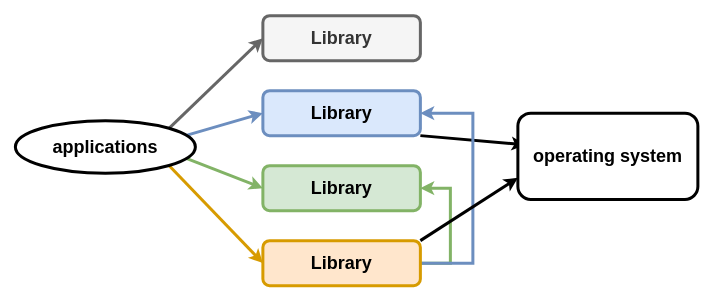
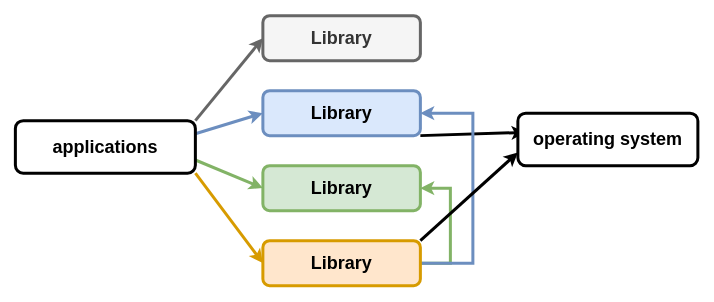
  <mxCell id="0" />
  <mxCell id="1" parent="0" />
  <mxCell id="2" value="&lt;b&gt;&lt;font style=&quot;font-size: 24px;&quot;&gt;Library&lt;/font&gt;&lt;/b&gt;" style="rounded=1;whiteSpace=wrap;html=1;strokeWidth=4;fillColor=#f5f5f5;fontColor=#333333;strokeColor=#666666;" vertex="1" parent="1"><mxGeometry x="350" y="20" width="210" height="60" as="geometry" /></mxCell>
  <mxCell id="3" style="edgeStyle=none;rounded=0;orthogonalLoop=1;jettySize=auto;html=1;exitX=1;exitY=1;exitDx=0;exitDy=0;entryX=0.042;entryY=0.367;entryDx=0;entryDy=0;entryPerimeter=0;strokeWidth=4;fontSize=24;" edge="1" parent="1" source="4" target="10"><mxGeometry relative="1" as="geometry" /></mxCell>
  <mxCell id="4" value="&lt;b&gt;&lt;font style=&quot;font-size: 24px;&quot;&gt;Library&lt;/font&gt;&lt;/b&gt;" style="rounded=1;whiteSpace=wrap;html=1;strokeWidth=4;fillColor=#dae8fc;strokeColor=#6c8ebf;" vertex="1" parent="1"><mxGeometry x="350" y="120" width="210" height="60" as="geometry" /></mxCell>
  <mxCell id="5" value="&lt;b&gt;&lt;font style=&quot;font-size: 24px;&quot;&gt;Library&lt;/font&gt;&lt;/b&gt;" style="rounded=1;whiteSpace=wrap;html=1;strokeWidth=4;fillColor=#d5e8d4;strokeColor=#82b366;" vertex="1" parent="1"><mxGeometry x="350" y="220" width="210" height="60" as="geometry" /></mxCell>
  <mxCell id="6" style="edgeStyle=orthogonalEdgeStyle;rounded=0;orthogonalLoop=1;jettySize=auto;html=1;entryX=1;entryY=0.5;entryDx=0;entryDy=0;strokeWidth=4;fontSize=24;exitX=1;exitY=0.5;exitDx=0;exitDy=0;fillColor=#d5e8d4;strokeColor=#82b366;" edge="1" parent="1" source="9" target="5"><mxGeometry relative="1" as="geometry"><Array as="points"><mxPoint x="600" y="350" /><mxPoint x="600" y="250" /></Array></mxGeometry></mxCell>
  <mxCell id="7" style="edgeStyle=orthogonalEdgeStyle;rounded=0;orthogonalLoop=1;jettySize=auto;html=1;exitX=1;exitY=0.5;exitDx=0;exitDy=0;entryX=1;entryY=0.5;entryDx=0;entryDy=0;strokeWidth=4;fontSize=24;fillColor=#dae8fc;strokeColor=#6c8ebf;" edge="1" parent="1" source="9" target="4"><mxGeometry relative="1" as="geometry"><Array as="points"><mxPoint x="630" y="350" /><mxPoint x="630" y="150" /></Array></mxGeometry></mxCell>
  <mxCell id="8" style="edgeStyle=none;rounded=0;orthogonalLoop=1;jettySize=auto;html=1;exitX=1;exitY=0;exitDx=0;exitDy=0;entryX=0;entryY=0.75;entryDx=0;entryDy=0;strokeWidth=4;fontSize=24;" edge="1" parent="1" source="9" target="10"><mxGeometry relative="1" as="geometry" /></mxCell>
  <mxCell id="9" value="&lt;b&gt;&lt;font style=&quot;font-size: 24px;&quot;&gt;Library&lt;/font&gt;&lt;/b&gt;" style="rounded=1;whiteSpace=wrap;html=1;strokeWidth=4;fillColor=#ffe6cc;strokeColor=#d79b00;" vertex="1" parent="1"><mxGeometry x="350" y="320" width="210" height="60" as="geometry" /></mxCell>
- <mxCell id="10" value="&lt;b&gt;operating system&lt;br&gt;&lt;/b&gt;" style="rounded=1;whiteSpace=wrap;html=1;strokeWidth=4;fontSize=24;" vertex="1" parent="1"><mxGeometry x="690" y="150" width="240" height="115" as="geometry" /></mxCell>
+ <mxCell id="10" value="&lt;b&gt;operating system&lt;br&gt;&lt;/b&gt;" style="rounded=1;whiteSpace=wrap;html=1;strokeWidth=4;fontSize=24;" vertex="1" parent="1"><mxGeometry x="690" y="150" width="240" height="70" as="geometry" /></mxCell>
  <mxCell id="11" style="rounded=0;orthogonalLoop=1;jettySize=auto;html=1;exitX=1;exitY=0;exitDx=0;exitDy=0;entryX=0;entryY=0.5;entryDx=0;entryDy=0;strokeWidth=4;fillColor=#f5f5f5;strokeColor=#666666;" edge="1" parent="1" source="15" target="2"><mxGeometry relative="1" as="geometry" /></mxCell>
  <mxCell id="12" style="edgeStyle=none;rounded=0;orthogonalLoop=1;jettySize=auto;html=1;exitX=1;exitY=0.25;exitDx=0;exitDy=0;entryX=0;entryY=0.5;entryDx=0;entryDy=0;strokeWidth=4;fillColor=#dae8fc;strokeColor=#6c8ebf;" edge="1" parent="1" source="15" target="4"><mxGeometry relative="1" as="geometry" /></mxCell>
  <mxCell id="13" style="edgeStyle=none;rounded=0;orthogonalLoop=1;jettySize=auto;html=1;exitX=1;exitY=0.75;exitDx=0;exitDy=0;entryX=0;entryY=0.5;entryDx=0;entryDy=0;strokeWidth=4;fillColor=#d5e8d4;strokeColor=#82b366;" edge="1" parent="1" source="15" target="5"><mxGeometry relative="1" as="geometry" /></mxCell>
  <mxCell id="14" style="edgeStyle=none;rounded=0;orthogonalLoop=1;jettySize=auto;html=1;exitX=1;exitY=1;exitDx=0;exitDy=0;entryX=0;entryY=0.5;entryDx=0;entryDy=0;strokeWidth=4;fillColor=#ffe6cc;strokeColor=#d79b00;" edge="1" parent="1" source="15" target="9"><mxGeometry relative="1" as="geometry" /></mxCell>
- <mxCell id="15" value="&lt;b&gt;applications&lt;/b&gt;" style="ellipse;whiteSpace=wrap;html=1;strokeWidth=4;fontSize=24;" vertex="1" parent="1"><mxGeometry x="20" y="160" width="240" height="70" as="geometry" /></mxCell>
+ <mxCell id="15" value="&lt;b&gt;applications&lt;/b&gt;" style="rounded=1;whiteSpace=wrap;html=1;strokeWidth=4;fontSize=24;" vertex="1" parent="1"><mxGeometry x="20" y="160" width="240" height="70" as="geometry" /></mxCell>
